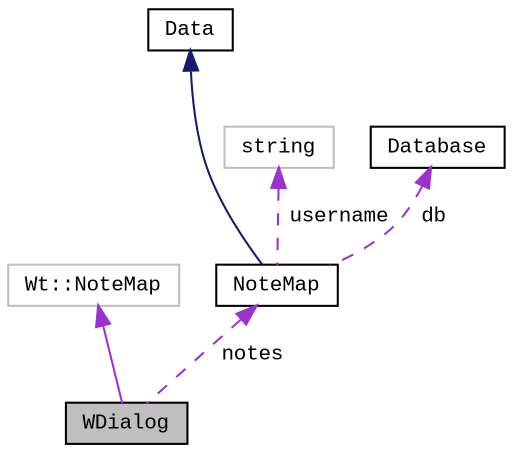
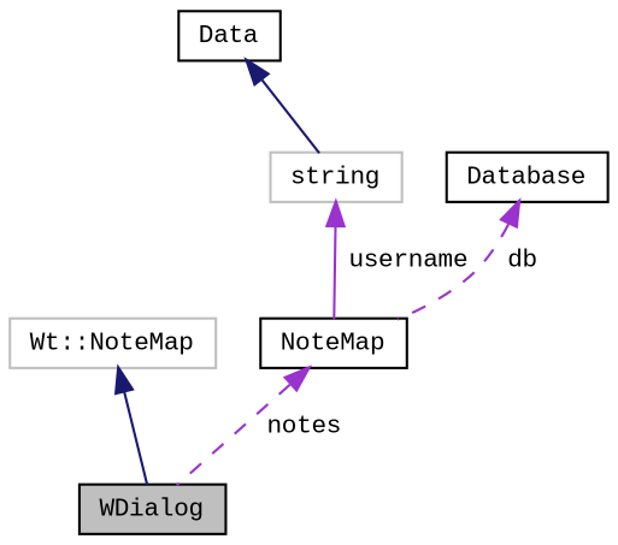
  digraph {
    fontname="Liberation Mono"
    node [color=black fillcolor=white fontname="Liberation Mono" fontsize=10 shape=record style=filled]
    edge [color=darkorchid3 dir=back fontname="Liberation Mono" fontsize=10 labelfontname=Helvetica labelfontsize=10 style=dashed]
    n1 [fillcolor=grey75 fontcolor=black height=0.2 label=WDialog width=0.4]
    n2 [color=grey75 height=0.2 label="Wt::NoteMap" width=0.4]
    n3 [height=0.2 label=NoteMap width=0.4]
    n4 [height=0.2 label=Data width=0.4]
    n5 [color=grey75 height=0.2 label=string width=0.4]
    n6 [height=0.2 label=Database width=0.4]
-   n2 -> n1 [style=solid]
+   n2 -> n1 [color=midnightblue style=solid]
    n3 -> n1 [label=" notes"]
-   n4 -> n3 [color=midnightblue style=solid]
-   n5 -> n3 [label=" username"]
+   n4 -> n5 [color=midnightblue style=solid]
+   n5 -> n3 [label=" username" style=solid]
    n6 -> n3 [label=" db"]
  }
